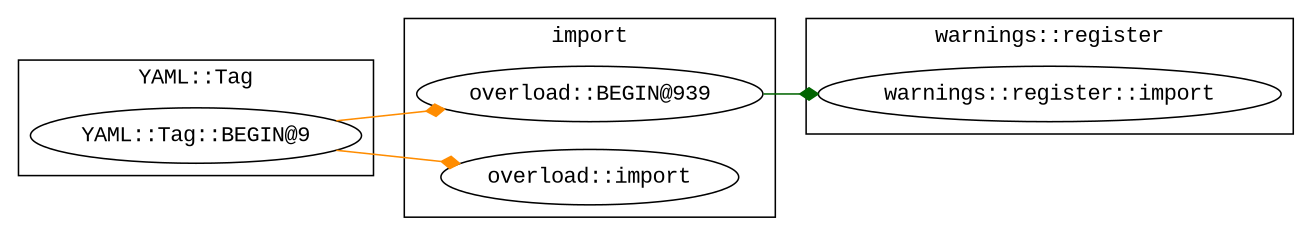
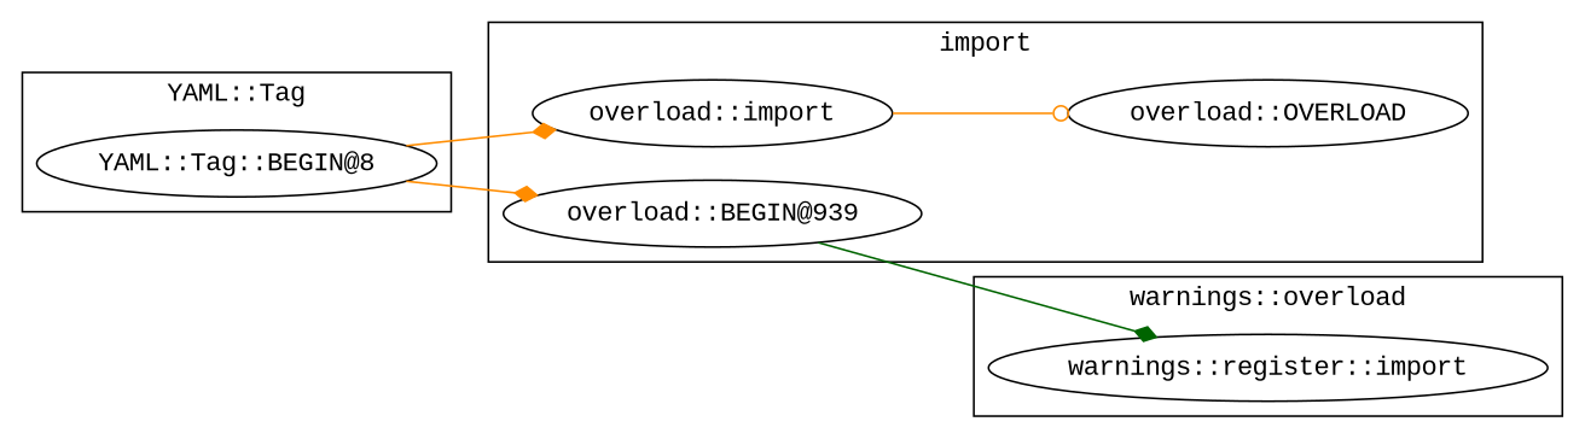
  digraph {
    fontname="Liberation Mono"
    rankdir=LR
    node [fontname="Liberation Mono"]
    edge [arrowhead=diamond color=darkorange fontname="Liberation Mono"]
-   "YAML::Tag::BEGIN@8" [label="YAML::Tag::BEGIN@9"]
+   "YAML::Tag::BEGIN@8"
+   "overload::OVERLOAD"
    n3 [label="overload::BEGIN@939"]
    "overload::import"
    "warnings::register::import"
    subgraph cluster_1 {
      label="YAML::Tag"
      "YAML::Tag::BEGIN@8"
    }
    subgraph cluster_2 {
      label=import
+     "overload::OVERLOAD"
      n3
      "overload::import"
    }
    subgraph cluster_3 {
-     label="warnings::register"
+     label="warnings::overload"
      "warnings::register::import"
    }
    "YAML::Tag::BEGIN@8" -> n3
    "YAML::Tag::BEGIN@8" -> "overload::import"
    n3 -> "warnings::register::import" [color=darkgreen]
+   "overload::import" -> "overload::OVERLOAD" [arrowhead=odot]
  }
